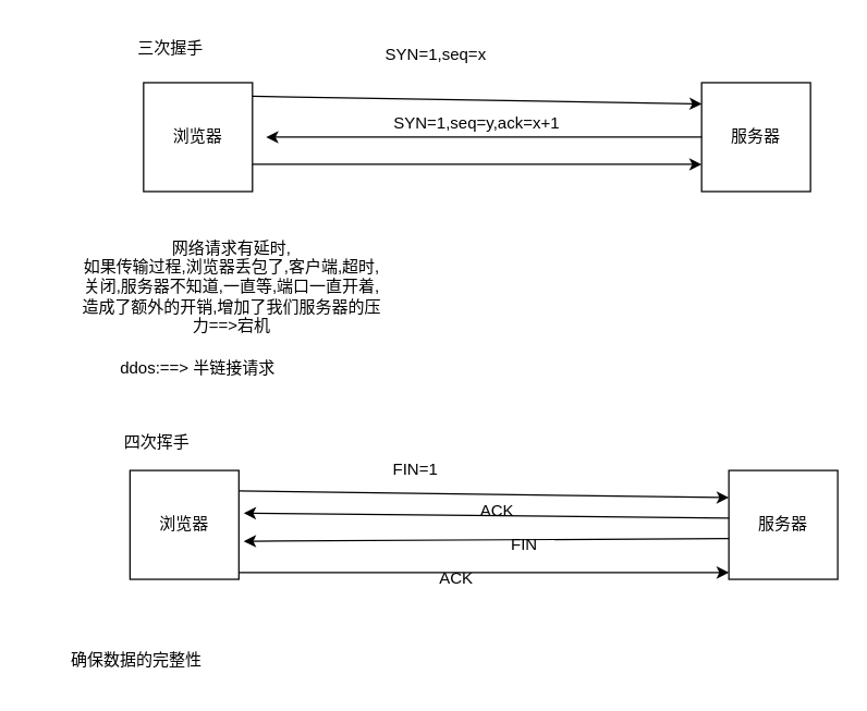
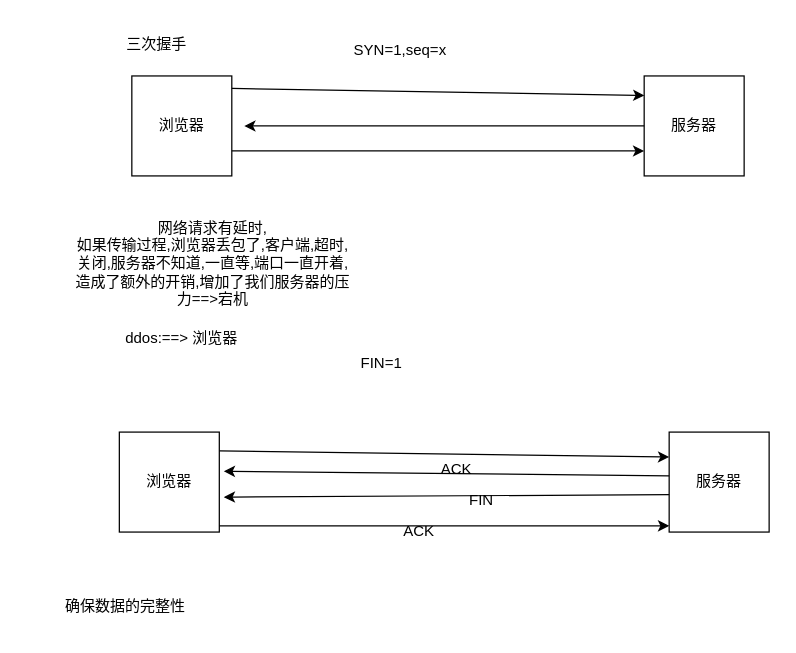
  <mxCell id="0" />
  <mxCell id="1" parent="0" />
  <mxCell id="2" value="浏览器" style="whiteSpace=wrap;html=1;aspect=fixed;" vertex="1" parent="1"><mxGeometry x="105" y="60" width="80" height="80" as="geometry" /></mxCell>
  <mxCell id="3" value="服务器" style="whiteSpace=wrap;html=1;aspect=fixed;" vertex="1" parent="1"><mxGeometry x="515" y="60" width="80" height="80" as="geometry" /></mxCell>
  <mxCell id="4" value="" style="endArrow=classic;html=1;rounded=0;entryX=0.002;entryY=0.196;entryDx=0;entryDy=0;entryPerimeter=0;" edge="1" parent="1" target="3"><mxGeometry width="50" height="50" relative="1" as="geometry"><mxPoint x="185" y="70" as="sourcePoint" /><mxPoint x="235" y="20" as="targetPoint" /></mxGeometry></mxCell>
  <mxCell id="5" value="SYN=1,seq=x" style="text;html=1;strokeColor=none;fillColor=none;align=center;verticalAlign=middle;whiteSpace=wrap;rounded=0;" vertex="1" parent="1"><mxGeometry x="275" y="25" width="90" height="30" as="geometry" /></mxCell>
  <mxCell id="6" value="" style="endArrow=classic;html=1;rounded=0;" edge="1" parent="1"><mxGeometry width="50" height="50" relative="1" as="geometry"><mxPoint x="515" y="100" as="sourcePoint" /><mxPoint x="195" y="100" as="targetPoint" /></mxGeometry></mxCell>
- <mxCell id="7" value="SYN=1,seq=y,ack=x+1" style="text;html=1;strokeColor=none;fillColor=none;align=center;verticalAlign=middle;whiteSpace=wrap;rounded=0;" vertex="1" parent="1"><mxGeometry x="285" y="80" width="130" height="20" as="geometry" /></mxCell>
  <mxCell id="8" value="" style="endArrow=classic;html=1;rounded=0;entryX=0;entryY=0.75;entryDx=0;entryDy=0;" edge="1" parent="1" target="3"><mxGeometry width="50" height="50" relative="1" as="geometry"><mxPoint x="185" y="120" as="sourcePoint" /><mxPoint x="235" y="70" as="targetPoint" /></mxGeometry></mxCell>
  <mxCell id="9" value="三次握手" style="text;html=1;strokeColor=none;fillColor=none;align=center;verticalAlign=middle;whiteSpace=wrap;rounded=0;" vertex="1" parent="1"><mxGeometry x="95" y="20" width="60" height="30" as="geometry" /></mxCell>
  <mxCell id="10" value="网络请求有延时,&lt;br&gt;如果传输过程,浏览器丢包了,客户端,超时,关闭,服务器不知道,一直等,端口一直开着,造成了额外的开销,增加了我们服务器的压力==&amp;gt;宕机" style="text;html=1;strokeColor=none;fillColor=none;align=center;verticalAlign=middle;whiteSpace=wrap;rounded=0;" vertex="1" parent="1"><mxGeometry x="55" y="170" width="230" height="80" as="geometry" /></mxCell>
- <mxCell id="11" value="ddos:==&amp;gt; 半链接请求" style="text;html=1;strokeColor=none;fillColor=none;align=center;verticalAlign=middle;whiteSpace=wrap;rounded=0;" vertex="1" parent="1"><mxGeometry x="75" y="260" width="140" height="20" as="geometry" /></mxCell>
+ <mxCell id="11" value="ddos:==&amp;gt; 浏览器" style="text;html=1;strokeColor=none;fillColor=none;align=center;verticalAlign=middle;whiteSpace=wrap;rounded=0;" vertex="1" parent="1"><mxGeometry x="75" y="260" width="140" height="20" as="geometry" /></mxCell>
  <mxCell id="12" value="浏览器" style="whiteSpace=wrap;html=1;aspect=fixed;" vertex="1" parent="1"><mxGeometry x="95" y="345" width="80" height="80" as="geometry" /></mxCell>
  <mxCell id="13" value="服务器" style="whiteSpace=wrap;html=1;aspect=fixed;" vertex="1" parent="1"><mxGeometry x="535" y="345" width="80" height="80" as="geometry" /></mxCell>
- <mxCell id="14" value="四次挥手" style="text;html=1;strokeColor=none;fillColor=none;align=center;verticalAlign=middle;whiteSpace=wrap;rounded=0;" vertex="1" parent="1"><mxGeometry x="85" y="310" width="60" height="30" as="geometry" /></mxCell>
  <mxCell id="15" value="" style="endArrow=classic;html=1;rounded=0;entryX=0;entryY=0.25;entryDx=0;entryDy=0;" edge="1" parent="1" target="13"><mxGeometry width="50" height="50" relative="1" as="geometry"><mxPoint x="175" y="360" as="sourcePoint" /><mxPoint x="225" y="310" as="targetPoint" /></mxGeometry></mxCell>
- <mxCell id="16" value="FIN=1" style="text;html=1;strokeColor=none;fillColor=none;align=center;verticalAlign=middle;whiteSpace=wrap;rounded=0;" vertex="1" parent="1"><mxGeometry x="275" y="330" width="60" height="30" as="geometry" /></mxCell>
+ <mxCell id="16" value="FIN=1" style="text;html=1;strokeColor=none;fillColor=none;align=center;verticalAlign=middle;whiteSpace=wrap;rounded=0;" vertex="1" parent="1"><mxGeometry x="275" y="275" width="60" height="30" as="geometry" /></mxCell>
  <mxCell id="17" value="" style="endArrow=classic;html=1;rounded=0;entryX=1.045;entryY=0.392;entryDx=0;entryDy=0;entryPerimeter=0;" edge="1" parent="1" target="12"><mxGeometry width="50" height="50" relative="1" as="geometry"><mxPoint x="535" y="380" as="sourcePoint" /><mxPoint x="585" y="330" as="targetPoint" /></mxGeometry></mxCell>
  <mxCell id="18" value="" style="endArrow=classic;html=1;rounded=0;entryX=1.045;entryY=0.651;entryDx=0;entryDy=0;entryPerimeter=0;" edge="1" parent="1" target="12"><mxGeometry width="50" height="50" relative="1" as="geometry"><mxPoint x="535" y="395" as="sourcePoint" /><mxPoint x="585" y="345" as="targetPoint" /></mxGeometry></mxCell>
  <mxCell id="19" value="" style="endArrow=classic;html=1;rounded=0;entryX=0;entryY=0.938;entryDx=0;entryDy=0;entryPerimeter=0;" edge="1" parent="1" target="13"><mxGeometry width="50" height="50" relative="1" as="geometry"><mxPoint x="175" y="420" as="sourcePoint" /><mxPoint x="225" y="370" as="targetPoint" /></mxGeometry></mxCell>
  <mxCell id="20" value="ACK" style="text;html=1;strokeColor=none;fillColor=none;align=center;verticalAlign=middle;whiteSpace=wrap;rounded=0;" vertex="1" parent="1"><mxGeometry x="335" y="360" width="60" height="30" as="geometry" /></mxCell>
  <mxCell id="21" value="FIN" style="text;html=1;strokeColor=none;fillColor=none;align=center;verticalAlign=middle;whiteSpace=wrap;rounded=0;" vertex="1" parent="1"><mxGeometry x="355" y="385" width="60" height="30" as="geometry" /></mxCell>
  <mxCell id="22" value="ACK" style="text;html=1;strokeColor=none;fillColor=none;align=center;verticalAlign=middle;whiteSpace=wrap;rounded=0;" vertex="1" parent="1"><mxGeometry x="305" y="410" width="60" height="30" as="geometry" /></mxCell>
  <mxCell id="23" value="确保数据的完整性" style="text;html=1;strokeColor=none;fillColor=none;align=center;verticalAlign=middle;whiteSpace=wrap;rounded=0;" vertex="1" parent="1"><mxGeometry x="20" y="470" width="160" height="30" as="geometry" /></mxCell>
